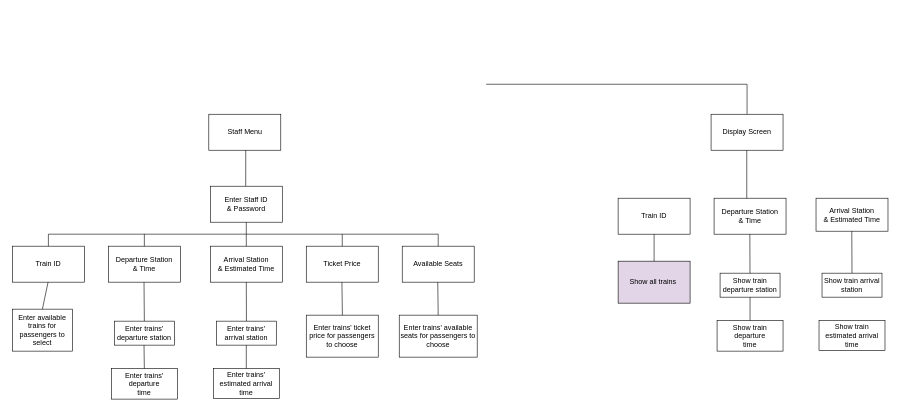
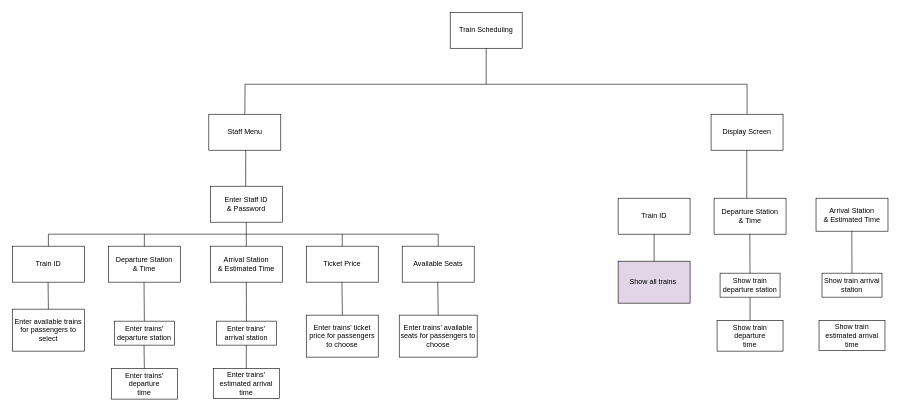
  <mxCell id="0" />
  <mxCell id="1" parent="0" />
+ <mxCell id="2" value="Train Scheduling" style="rounded=0;whiteSpace=wrap;html=1;" vertex="1" parent="1"><mxGeometry x="750" y="20" width="120" height="60" as="geometry" /></mxCell>
  <mxCell id="3" value="Staff Menu" style="rounded=0;whiteSpace=wrap;html=1;" vertex="1" parent="1"><mxGeometry x="347.5" y="190" width="120" height="60" as="geometry" /></mxCell>
  <mxCell id="4" value="Display Screen" style="rounded=0;whiteSpace=wrap;html=1;" vertex="1" parent="1"><mxGeometry x="1185" y="190" width="120" height="60" as="geometry" /></mxCell>
  <mxCell id="5" value="Train ID" style="rounded=0;whiteSpace=wrap;html=1;" vertex="1" parent="1"><mxGeometry x="20" y="410" width="120" height="60" as="geometry" /></mxCell>
  <mxCell id="6" value="Departure Station&lt;div&gt;&amp;amp; Time&lt;/div&gt;" style="rounded=0;whiteSpace=wrap;html=1;" vertex="1" parent="1"><mxGeometry x="180" y="410" width="120" height="60" as="geometry" /></mxCell>
  <mxCell id="7" value="Arrival Station&lt;div&gt;&amp;amp; Estimated Time&lt;/div&gt;" style="rounded=0;whiteSpace=wrap;html=1;" vertex="1" parent="1"><mxGeometry x="350" y="410" width="120" height="60" as="geometry" /></mxCell>
  <mxCell id="8" value="Ticket Price" style="rounded=0;whiteSpace=wrap;html=1;" vertex="1" parent="1"><mxGeometry x="510" y="410" width="120" height="60" as="geometry" /></mxCell>
  <mxCell id="9" value="Available Seats" style="rounded=0;whiteSpace=wrap;html=1;" vertex="1" parent="1"><mxGeometry x="670" y="410" width="120" height="60" as="geometry" /></mxCell>
- <mxCell id="10" value="Enter available trains for passengers to select" style="rounded=0;whiteSpace=wrap;html=1;" vertex="1" parent="1"><mxGeometry x="20" y="515" width="100" height="70" as="geometry" /></mxCell>
+ <mxCell id="10" value="Enter available trains for passengers to select" style="rounded=0;whiteSpace=wrap;html=1;" vertex="1" parent="1"><mxGeometry x="20" y="515" width="120" height="70" as="geometry" /></mxCell>
  <mxCell id="11" value="Enter trains' departure station" style="rounded=0;whiteSpace=wrap;html=1;" vertex="1" parent="1"><mxGeometry x="190" y="535" width="100" height="40" as="geometry" /></mxCell>
  <mxCell id="12" value="Enter trains' departure&lt;div&gt;time&lt;/div&gt;" style="rounded=0;whiteSpace=wrap;html=1;" vertex="1" parent="1"><mxGeometry x="185" y="614" width="110" height="51" as="geometry" /></mxCell>
  <mxCell id="13" value="Enter trains' arrival station" style="rounded=0;whiteSpace=wrap;html=1;" vertex="1" parent="1"><mxGeometry x="360" y="535" width="100" height="40" as="geometry" /></mxCell>
  <mxCell id="14" value="Enter trains' estimated arrival time" style="rounded=0;whiteSpace=wrap;html=1;" vertex="1" parent="1"><mxGeometry x="355" y="614" width="110" height="50" as="geometry" /></mxCell>
  <mxCell id="15" value="Enter trains' ticket price for passengers to choose" style="rounded=0;whiteSpace=wrap;html=1;" vertex="1" parent="1"><mxGeometry x="510" y="525" width="120" height="70" as="geometry" /></mxCell>
  <mxCell id="16" value="Enter trains' available seats for passengers to choose" style="rounded=0;whiteSpace=wrap;html=1;" vertex="1" parent="1"><mxGeometry x="665" y="525" width="130" height="70" as="geometry" /></mxCell>
  <mxCell id="17" value="Train ID" style="rounded=0;whiteSpace=wrap;html=1;" vertex="1" parent="1"><mxGeometry x="1030" y="330" width="120" height="60" as="geometry" /></mxCell>
  <mxCell id="18" value="Departure Station&lt;div&gt;&amp;amp; Time&lt;/div&gt;" style="rounded=0;whiteSpace=wrap;html=1;" vertex="1" parent="1"><mxGeometry x="1190" y="330" width="120" height="60" as="geometry" /></mxCell>
  <mxCell id="19" value="Arrival Station&lt;div&gt;&amp;amp; Estimated Time&lt;/div&gt;" style="rounded=0;whiteSpace=wrap;html=1;" vertex="1" parent="1"><mxGeometry x="1360" y="330" width="120" height="55" as="geometry" /></mxCell>
  <mxCell id="20" value="Show all trains&amp;nbsp;" style="rounded=0;whiteSpace=wrap;html=1;fillColor=#e1d5e7;" vertex="1" parent="1"><mxGeometry x="1030" y="435" width="120" height="70" as="geometry" /></mxCell>
  <mxCell id="21" value="Show train departure station" style="rounded=0;whiteSpace=wrap;html=1;" vertex="1" parent="1"><mxGeometry x="1200" y="455" width="100" height="40" as="geometry" /></mxCell>
  <mxCell id="22" value="Show train departure&lt;div&gt;time&lt;/div&gt;" style="rounded=0;whiteSpace=wrap;html=1;" vertex="1" parent="1"><mxGeometry x="1195" y="534" width="110" height="51" as="geometry" /></mxCell>
  <mxCell id="23" value="Show train arrival station" style="rounded=0;whiteSpace=wrap;html=1;" vertex="1" parent="1"><mxGeometry x="1370" y="455" width="100" height="40" as="geometry" /></mxCell>
  <mxCell id="24" value="Show train estimated arrival time" style="rounded=0;whiteSpace=wrap;html=1;" vertex="1" parent="1"><mxGeometry x="1365" y="534" width="110" height="50" as="geometry" /></mxCell>
  <mxCell id="25" value="" style="endArrow=none;html=1;rounded=0;exitX=0.5;exitY=0;exitDx=0;exitDy=0;" edge="1" parent="1" source="4"><mxGeometry width="50" height="50" relative="1" as="geometry"><mxPoint x="1115" y="150" as="sourcePoint" /><mxPoint x="810" y="140" as="targetPoint" /><Array as="points"><mxPoint x="1245" y="140" /></Array></mxGeometry></mxCell>
  <mxCell id="26" value="" style="endArrow=none;html=1;rounded=0;entryX=0.5;entryY=1;entryDx=0;entryDy=0;" edge="1" parent="1"><mxGeometry width="50" height="50" relative="1" as="geometry"><mxPoint x="409" y="310" as="sourcePoint" /><mxPoint x="409.09" y="250" as="targetPoint" /></mxGeometry></mxCell>
  <mxCell id="27" value="" style="endArrow=none;html=1;rounded=0;entryX=0.5;entryY=1;entryDx=0;entryDy=0;exitX=0.5;exitY=0;exitDx=0;exitDy=0;" edge="1" parent="1" source="16"><mxGeometry width="50" height="50" relative="1" as="geometry"><mxPoint x="730.23" y="550" as="sourcePoint" /><mxPoint x="729.23" y="470" as="targetPoint" /></mxGeometry></mxCell>
  <mxCell id="28" value="" style="endArrow=none;html=1;rounded=0;entryX=0.5;entryY=1;entryDx=0;entryDy=0;exitX=0.5;exitY=0;exitDx=0;exitDy=0;" edge="1" parent="1"><mxGeometry width="50" height="50" relative="1" as="geometry"><mxPoint x="570.24" y="525" as="sourcePoint" /><mxPoint x="569.47" y="470" as="targetPoint" /></mxGeometry></mxCell>
  <mxCell id="29" value="" style="endArrow=none;html=1;rounded=0;entryX=0.5;entryY=1;entryDx=0;entryDy=0;exitX=0.5;exitY=0;exitDx=0;exitDy=0;" edge="1" parent="1" target="7"><mxGeometry width="50" height="50" relative="1" as="geometry"><mxPoint x="410.24" y="535" as="sourcePoint" /><mxPoint x="409.47" y="480" as="targetPoint" /></mxGeometry></mxCell>
  <mxCell id="30" value="" style="endArrow=none;html=1;rounded=0;entryX=0.5;entryY=1;entryDx=0;entryDy=0;exitX=0.5;exitY=0;exitDx=0;exitDy=0;" edge="1" parent="1" source="11"><mxGeometry width="50" height="50" relative="1" as="geometry"><mxPoint x="240.24" y="525" as="sourcePoint" /><mxPoint x="239.47" y="470" as="targetPoint" /></mxGeometry></mxCell>
  <mxCell id="31" value="" style="endArrow=none;html=1;rounded=0;entryX=0.5;entryY=1;entryDx=0;entryDy=0;exitX=0.5;exitY=0;exitDx=0;exitDy=0;" edge="1" parent="1" source="10"><mxGeometry width="50" height="50" relative="1" as="geometry"><mxPoint x="79" y="510" as="sourcePoint" /><mxPoint x="79.47" y="470" as="targetPoint" /></mxGeometry></mxCell>
  <mxCell id="32" value="" style="endArrow=none;html=1;rounded=0;entryX=0.5;entryY=1;entryDx=0;entryDy=0;exitX=0.5;exitY=0;exitDx=0;exitDy=0;" edge="1" parent="1" source="12"><mxGeometry width="50" height="50" relative="1" as="geometry"><mxPoint x="239" y="610" as="sourcePoint" /><mxPoint x="239.47" y="575" as="targetPoint" /></mxGeometry></mxCell>
  <mxCell id="33" value="" style="endArrow=none;html=1;rounded=0;entryX=0.5;entryY=1;entryDx=0;entryDy=0;exitX=0.5;exitY=0;exitDx=0;exitDy=0;" edge="1" parent="1" source="14" target="13"><mxGeometry width="50" height="50" relative="1" as="geometry"><mxPoint x="410" y="610" as="sourcePoint" /><mxPoint x="409.94" y="595" as="targetPoint" /></mxGeometry></mxCell>
  <mxCell id="34" value="" style="endArrow=none;html=1;rounded=0;exitX=0.5;exitY=0;exitDx=0;exitDy=0;" edge="1" parent="1"><mxGeometry width="50" height="50" relative="1" as="geometry"><mxPoint x="1244.5" y="330" as="sourcePoint" /><mxPoint x="1244.5" y="250" as="targetPoint" /></mxGeometry></mxCell>
  <mxCell id="35" value="" style="endArrow=none;html=1;rounded=0;entryX=0.5;entryY=1;entryDx=0;entryDy=0;exitX=0.5;exitY=0;exitDx=0;exitDy=0;" edge="1" parent="1" source="20" target="17"><mxGeometry width="50" height="50" relative="1" as="geometry"><mxPoint x="920" y="535" as="sourcePoint" /><mxPoint x="919.23" y="480" as="targetPoint" /></mxGeometry></mxCell>
  <mxCell id="36" value="" style="endArrow=none;html=1;rounded=0;entryX=0.5;entryY=1;entryDx=0;entryDy=0;" edge="1" parent="1" source="21"><mxGeometry width="50" height="50" relative="1" as="geometry"><mxPoint x="1250" y="450" as="sourcePoint" /><mxPoint x="1249.64" y="390" as="targetPoint" /></mxGeometry></mxCell>
  <mxCell id="37" value="" style="endArrow=none;html=1;rounded=0;entryX=0.5;entryY=1;entryDx=0;entryDy=0;exitX=0.5;exitY=0;exitDx=0;exitDy=0;" edge="1" parent="1" source="23"><mxGeometry width="50" height="50" relative="1" as="geometry"><mxPoint x="1420" y="450" as="sourcePoint" /><mxPoint x="1419.64" y="385" as="targetPoint" /></mxGeometry></mxCell>
  <mxCell id="38" value="" style="endArrow=none;html=1;rounded=0;entryX=0.5;entryY=1;entryDx=0;entryDy=0;exitX=0.5;exitY=0;exitDx=0;exitDy=0;" edge="1" parent="1" source="22" target="21"><mxGeometry width="50" height="50" relative="1" as="geometry"><mxPoint x="1300" y="505" as="sourcePoint" /><mxPoint x="1299.64" y="440" as="targetPoint" /></mxGeometry></mxCell>
  <mxCell id="39" value="Enter Staff ID&lt;div&gt;&amp;amp; Password&lt;/div&gt;" style="rounded=0;whiteSpace=wrap;html=1;" vertex="1" parent="1"><mxGeometry x="350" y="310" width="120" height="60" as="geometry" /></mxCell>
  <mxCell id="40" value="" style="endArrow=none;html=1;rounded=0;entryX=0.5;entryY=1;entryDx=0;entryDy=0;exitX=0.5;exitY=0;exitDx=0;exitDy=0;" edge="1" parent="1" source="5" target="39"><mxGeometry width="50" height="50" relative="1" as="geometry"><mxPoint x="419" y="320" as="sourcePoint" /><mxPoint x="419.09" y="260" as="targetPoint" /><Array as="points"><mxPoint x="80" y="390" /><mxPoint x="410" y="390" /></Array></mxGeometry></mxCell>
  <mxCell id="41" value="" style="endArrow=none;html=1;rounded=0;exitX=0.5;exitY=0;exitDx=0;exitDy=0;" edge="1" parent="1" source="6"><mxGeometry width="50" height="50" relative="1" as="geometry"><mxPoint x="429" y="330" as="sourcePoint" /><mxPoint x="240" y="390" as="targetPoint" /></mxGeometry></mxCell>
  <mxCell id="42" value="" style="endArrow=none;html=1;rounded=0;exitX=0.5;exitY=0;exitDx=0;exitDy=0;" edge="1" parent="1" source="7"><mxGeometry width="50" height="50" relative="1" as="geometry"><mxPoint x="439" y="340" as="sourcePoint" /><mxPoint x="410" y="390" as="targetPoint" /></mxGeometry></mxCell>
  <mxCell id="43" value="" style="endArrow=none;html=1;rounded=0;entryX=0.5;entryY=0;entryDx=0;entryDy=0;" edge="1" parent="1" target="8"><mxGeometry width="50" height="50" relative="1" as="geometry"><mxPoint x="410" y="390" as="sourcePoint" /><mxPoint x="449.09" y="290" as="targetPoint" /><Array as="points"><mxPoint x="570" y="390" /></Array></mxGeometry></mxCell>
  <mxCell id="44" value="" style="endArrow=none;html=1;rounded=0;entryX=0.5;entryY=0;entryDx=0;entryDy=0;" edge="1" parent="1" target="9"><mxGeometry width="50" height="50" relative="1" as="geometry"><mxPoint x="570" y="390" as="sourcePoint" /><mxPoint x="459.09" y="300" as="targetPoint" /><Array as="points"><mxPoint x="730" y="390" /></Array></mxGeometry></mxCell>
+ <mxCell id="45" value="" style="endArrow=none;html=1;rounded=0;exitX=0.5;exitY=0;exitDx=0;exitDy=0;entryX=0.5;entryY=1;entryDx=0;entryDy=0;" edge="1" parent="1" source="3" target="2"><mxGeometry width="50" height="50" relative="1" as="geometry"><mxPoint x="730" y="240" as="sourcePoint" /><mxPoint x="780" y="190" as="targetPoint" /><Array as="points"><mxPoint x="408" y="140" /><mxPoint x="810" y="140" /></Array></mxGeometry></mxCell>
